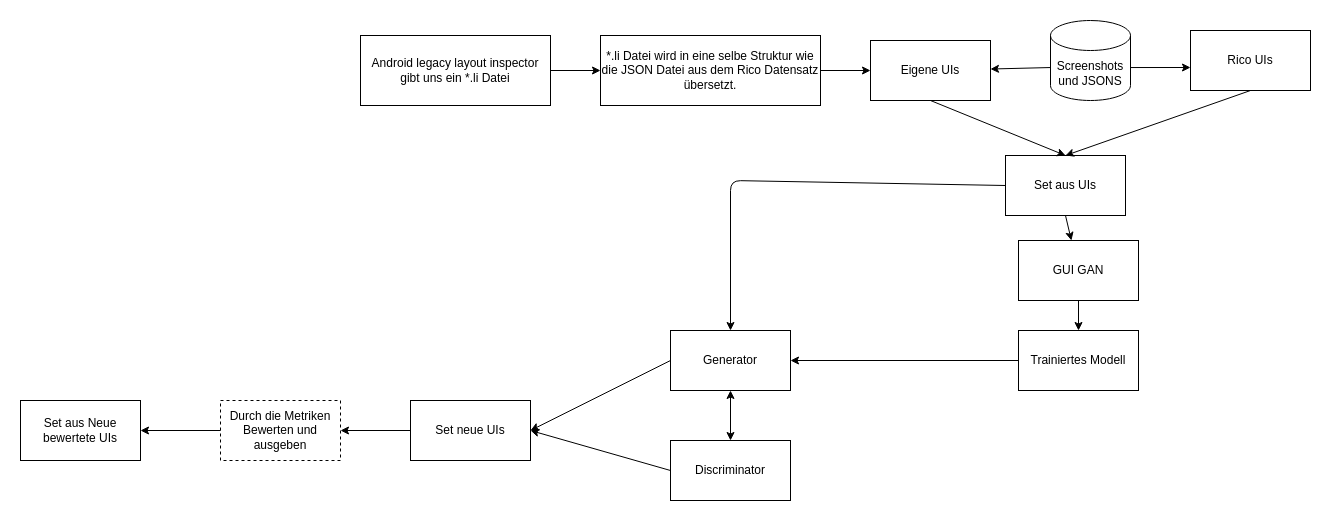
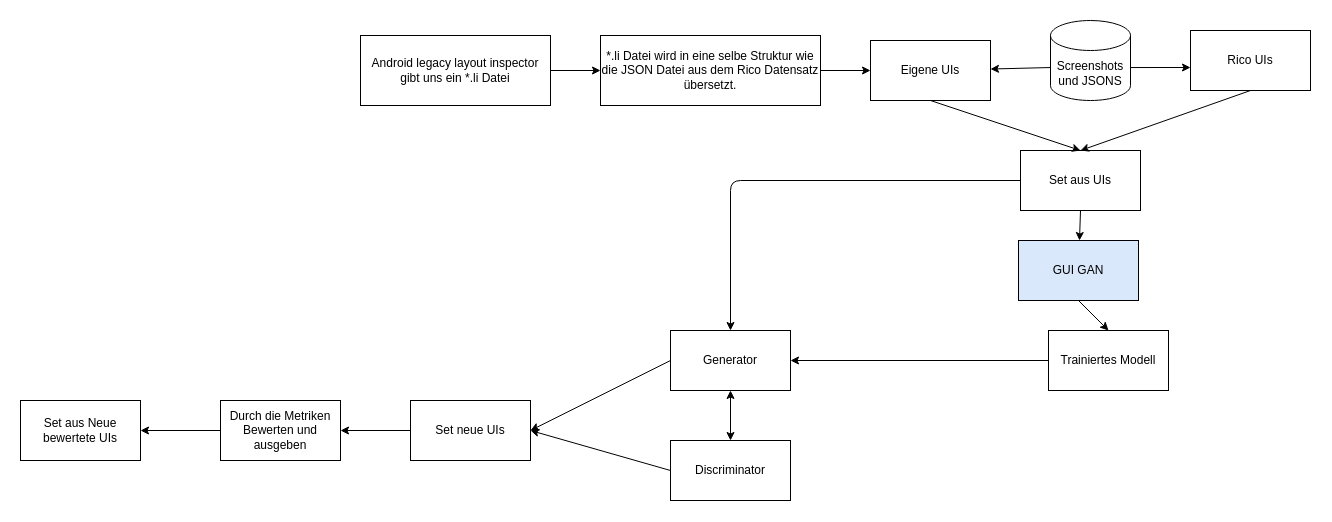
  <mxCell id="0" />
  <mxCell id="1" parent="0" />
- <mxCell id="2" value="Set aus UIs" style="rounded=0;whiteSpace=wrap;html=1;" vertex="1" parent="1"><mxGeometry x="1005" y="155" width="120" height="60" as="geometry" /></mxCell>
+ <mxCell id="2" value="Set aus UIs" style="rounded=0;whiteSpace=wrap;html=1;" vertex="1" parent="1"><mxGeometry x="1020" y="150" width="120" height="60" as="geometry" /></mxCell>
  <mxCell id="3" value="Eigene UIs" style="rounded=0;whiteSpace=wrap;html=1;" vertex="1" parent="1"><mxGeometry x="870" y="40" width="120" height="60" as="geometry" /></mxCell>
  <mxCell id="4" value="Rico UIs" style="rounded=0;whiteSpace=wrap;html=1;" vertex="1" parent="1"><mxGeometry x="1190" y="30" width="120" height="60" as="geometry" /></mxCell>
  <mxCell id="5" value="" style="endArrow=classic;html=1;exitX=0.5;exitY=1;exitDx=0;exitDy=0;entryX=0.5;entryY=0;entryDx=0;entryDy=0;" edge="1" parent="1" source="3" target="2"><mxGeometry width="50" height="50" relative="1" as="geometry"><mxPoint x="1260" y="430" as="sourcePoint" /><mxPoint x="1310" y="380" as="targetPoint" /></mxGeometry></mxCell>
  <mxCell id="6" value="" style="endArrow=classic;html=1;exitX=0.5;exitY=1;exitDx=0;exitDy=0;entryX=0.5;entryY=0;entryDx=0;entryDy=0;" edge="1" parent="1" source="4" target="2"><mxGeometry width="50" height="50" relative="1" as="geometry"><mxPoint x="1260" y="430" as="sourcePoint" /><mxPoint x="1310" y="380" as="targetPoint" /></mxGeometry></mxCell>
- <mxCell id="7" value="GUI GAN" style="rounded=0;whiteSpace=wrap;html=1;" vertex="1" parent="1"><mxGeometry x="1018" y="240" width="120" height="60" as="geometry" /></mxCell>
+ <mxCell id="7" value="GUI GAN" style="rounded=0;whiteSpace=wrap;html=1;fillColor=#dae8fc;" vertex="1" parent="1"><mxGeometry x="1018" y="240" width="120" height="60" as="geometry" /></mxCell>
  <mxCell id="8" value="" style="endArrow=classic;html=1;exitX=0.5;exitY=1;exitDx=0;exitDy=0;" edge="1" parent="1" source="2" target="7"><mxGeometry width="50" height="50" relative="1" as="geometry"><mxPoint x="1260" y="430" as="sourcePoint" /><mxPoint x="1310" y="380" as="targetPoint" /></mxGeometry></mxCell>
  <mxCell id="9" value="Screenshots und JSONS" style="shape=cylinder3;whiteSpace=wrap;html=1;boundedLbl=1;backgroundOutline=1;size=15;" vertex="1" parent="1"><mxGeometry x="1050" y="20" width="80" height="80" as="geometry" /></mxCell>
  <mxCell id="10" value="" style="endArrow=classic;html=1;exitX=0;exitY=0.588;exitDx=0;exitDy=0;exitPerimeter=0;" edge="1" parent="1" source="9" target="3"><mxGeometry width="50" height="50" relative="1" as="geometry"><mxPoint x="1220" y="110" as="sourcePoint" /><mxPoint x="1270" y="60" as="targetPoint" /></mxGeometry></mxCell>
  <mxCell id="11" value="" style="endArrow=classic;html=1;exitX=1;exitY=0.588;exitDx=0;exitDy=0;exitPerimeter=0;" edge="1" parent="1" source="9"><mxGeometry width="50" height="50" relative="1" as="geometry"><mxPoint x="1220" y="110" as="sourcePoint" /><mxPoint x="1190" y="67" as="targetPoint" /></mxGeometry></mxCell>
  <mxCell id="12" value="Android legacy layout inspector&lt;br&gt;gibt uns ein *.li Datei" style="rounded=0;whiteSpace=wrap;html=1;" vertex="1" parent="1"><mxGeometry x="360" y="35" width="190" height="70" as="geometry" /></mxCell>
  <mxCell id="13" value="*.li Datei wird in eine selbe Struktur wie die JSON Datei aus dem Rico Datensatz übersetzt." style="rounded=0;whiteSpace=wrap;html=1;" vertex="1" parent="1"><mxGeometry x="600" y="35" width="220" height="70" as="geometry" /></mxCell>
  <mxCell id="14" value="" style="endArrow=classic;html=1;exitX=1;exitY=0.5;exitDx=0;exitDy=0;entryX=0;entryY=0.5;entryDx=0;entryDy=0;" edge="1" parent="1" source="12" target="13"><mxGeometry width="50" height="50" relative="1" as="geometry"><mxPoint x="990" y="75" as="sourcePoint" /><mxPoint x="1040" y="25" as="targetPoint" /></mxGeometry></mxCell>
  <mxCell id="15" value="" style="endArrow=classic;html=1;exitX=1;exitY=0.5;exitDx=0;exitDy=0;entryX=0;entryY=0.5;entryDx=0;entryDy=0;" edge="1" parent="1" source="13" target="3"><mxGeometry width="50" height="50" relative="1" as="geometry"><mxPoint x="990" y="75" as="sourcePoint" /><mxPoint x="1040" y="25" as="targetPoint" /></mxGeometry></mxCell>
- <mxCell id="16" value="Trainiertes Modell" style="rounded=0;whiteSpace=wrap;html=1;" vertex="1" parent="1"><mxGeometry x="1018" y="330" width="120" height="60" as="geometry" /></mxCell>
+ <mxCell id="16" value="Trainiertes Modell" style="rounded=0;whiteSpace=wrap;html=1;" vertex="1" parent="1"><mxGeometry x="1048" y="330" width="120" height="60" as="geometry" /></mxCell>
  <mxCell id="17" value="" style="endArrow=classic;html=1;exitX=0.5;exitY=1;exitDx=0;exitDy=0;entryX=0.5;entryY=0;entryDx=0;entryDy=0;" edge="1" parent="1" source="7" target="16"><mxGeometry width="50" height="50" relative="1" as="geometry"><mxPoint x="958" y="220" as="sourcePoint" /><mxPoint x="1078" y="360" as="targetPoint" /></mxGeometry></mxCell>
  <mxCell id="18" value="Generator" style="rounded=0;whiteSpace=wrap;html=1;" vertex="1" parent="1"><mxGeometry x="670" y="330" width="120" height="60" as="geometry" /></mxCell>
  <mxCell id="19" value="Discriminator" style="rounded=0;whiteSpace=wrap;html=1;" vertex="1" parent="1"><mxGeometry x="670" y="440" width="120" height="60" as="geometry" /></mxCell>
  <mxCell id="20" value="" style="endArrow=classic;html=1;exitX=0;exitY=0.5;exitDx=0;exitDy=0;entryX=1;entryY=0.5;entryDx=0;entryDy=0;" edge="1" parent="1" source="18" target="21"><mxGeometry width="50" height="50" relative="1" as="geometry"><mxPoint x="670" y="370" as="sourcePoint" /><mxPoint x="520" y="400" as="targetPoint" /></mxGeometry></mxCell>
  <mxCell id="21" value="Set neue UIs" style="rounded=0;whiteSpace=wrap;html=1;" vertex="1" parent="1"><mxGeometry x="410" y="400" width="120" height="60" as="geometry" /></mxCell>
  <mxCell id="22" value="" style="endArrow=classic;html=1;exitX=0;exitY=0.5;exitDx=0;exitDy=0;entryX=1;entryY=0.5;entryDx=0;entryDy=0;" edge="1" parent="1" source="19" target="21"><mxGeometry width="50" height="50" relative="1" as="geometry"><mxPoint x="930" y="380" as="sourcePoint" /><mxPoint x="980" y="330" as="targetPoint" /></mxGeometry></mxCell>
  <mxCell id="23" value="" style="endArrow=classic;startArrow=classic;html=1;exitX=0.5;exitY=0;exitDx=0;exitDy=0;entryX=0.5;entryY=1;entryDx=0;entryDy=0;" edge="1" parent="1" source="19" target="18"><mxGeometry width="50" height="50" relative="1" as="geometry"><mxPoint x="800" y="480" as="sourcePoint" /><mxPoint y="400" as="targetPoint" x="730" /></mxGeometry></mxCell>
  <mxCell id="24" value="" style="endArrow=classic;html=1;exitX=0;exitY=0.5;exitDx=0;exitDy=0;entryX=0.5;entryY=0;entryDx=0;entryDy=0;" edge="1" parent="1" source="2" target="18"><mxGeometry width="50" height="50" relative="1" as="geometry"><mxPoint x="930" y="325" as="sourcePoint" /><mxPoint y="285" as="targetPoint" x="730" /><Array as="points"><mxPoint y="180" x="730" /></Array></mxGeometry></mxCell>
  <mxCell id="25" value="" style="endArrow=classic;html=1;exitX=0;exitY=0.5;exitDx=0;exitDy=0;entryX=1;entryY=0.5;entryDx=0;entryDy=0;" edge="1" parent="1" source="21" target="26"><mxGeometry width="50" height="50" relative="1" as="geometry"><mxPoint x="720" y="390" as="sourcePoint" /><mxPoint x="300" y="430" as="targetPoint" /></mxGeometry></mxCell>
- <mxCell id="26" value="Durch die Metriken Bewerten und ausgeben" style="rounded=0;whiteSpace=wrap;html=1;dashed=1;" vertex="1" parent="1"><mxGeometry x="220" y="400" width="120" height="60" as="geometry" /></mxCell>
+ <mxCell id="26" value="Durch die Metriken Bewerten und ausgeben" style="rounded=0;whiteSpace=wrap;html=1;" vertex="1" parent="1"><mxGeometry x="220" y="400" width="120" height="60" as="geometry" /></mxCell>
  <mxCell id="27" value="" style="endArrow=classic;html=1;exitX=0;exitY=0.5;exitDx=0;exitDy=0;entryX=1;entryY=0.5;entryDx=0;entryDy=0;" edge="1" parent="1" source="16" target="18"><mxGeometry width="50" height="50" relative="1" as="geometry"><mxPoint x="750" y="335" as="sourcePoint" /><mxPoint x="800" y="285" as="targetPoint" /></mxGeometry></mxCell>
  <mxCell id="28" value="" style="endArrow=classic;html=1;exitX=0;exitY=0.5;exitDx=0;exitDy=0;" edge="1" parent="1" source="26"><mxGeometry width="50" height="50" relative="1" as="geometry"><mxPoint x="520" y="265" as="sourcePoint" /><mxPoint x="140" y="430" as="targetPoint" /></mxGeometry></mxCell>
  <mxCell id="29" value="Set aus Neue bewertete UIs" style="rounded=0;whiteSpace=wrap;html=1;" vertex="1" parent="1"><mxGeometry x="20" y="400" width="120" height="60" as="geometry" /></mxCell>
